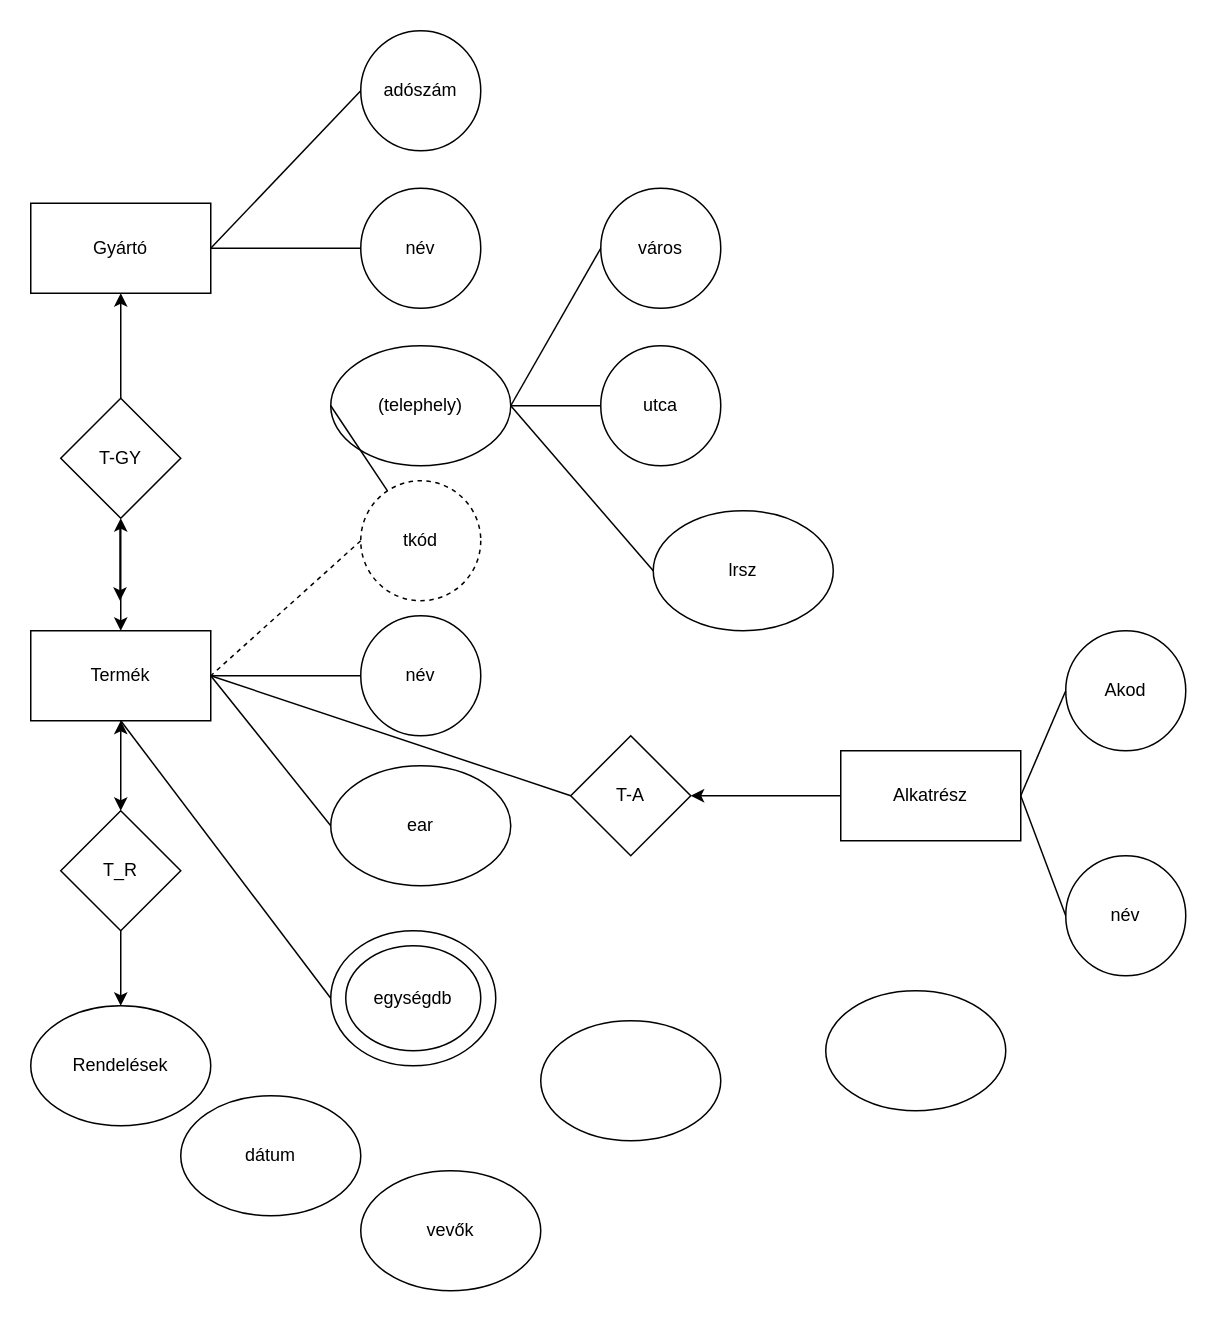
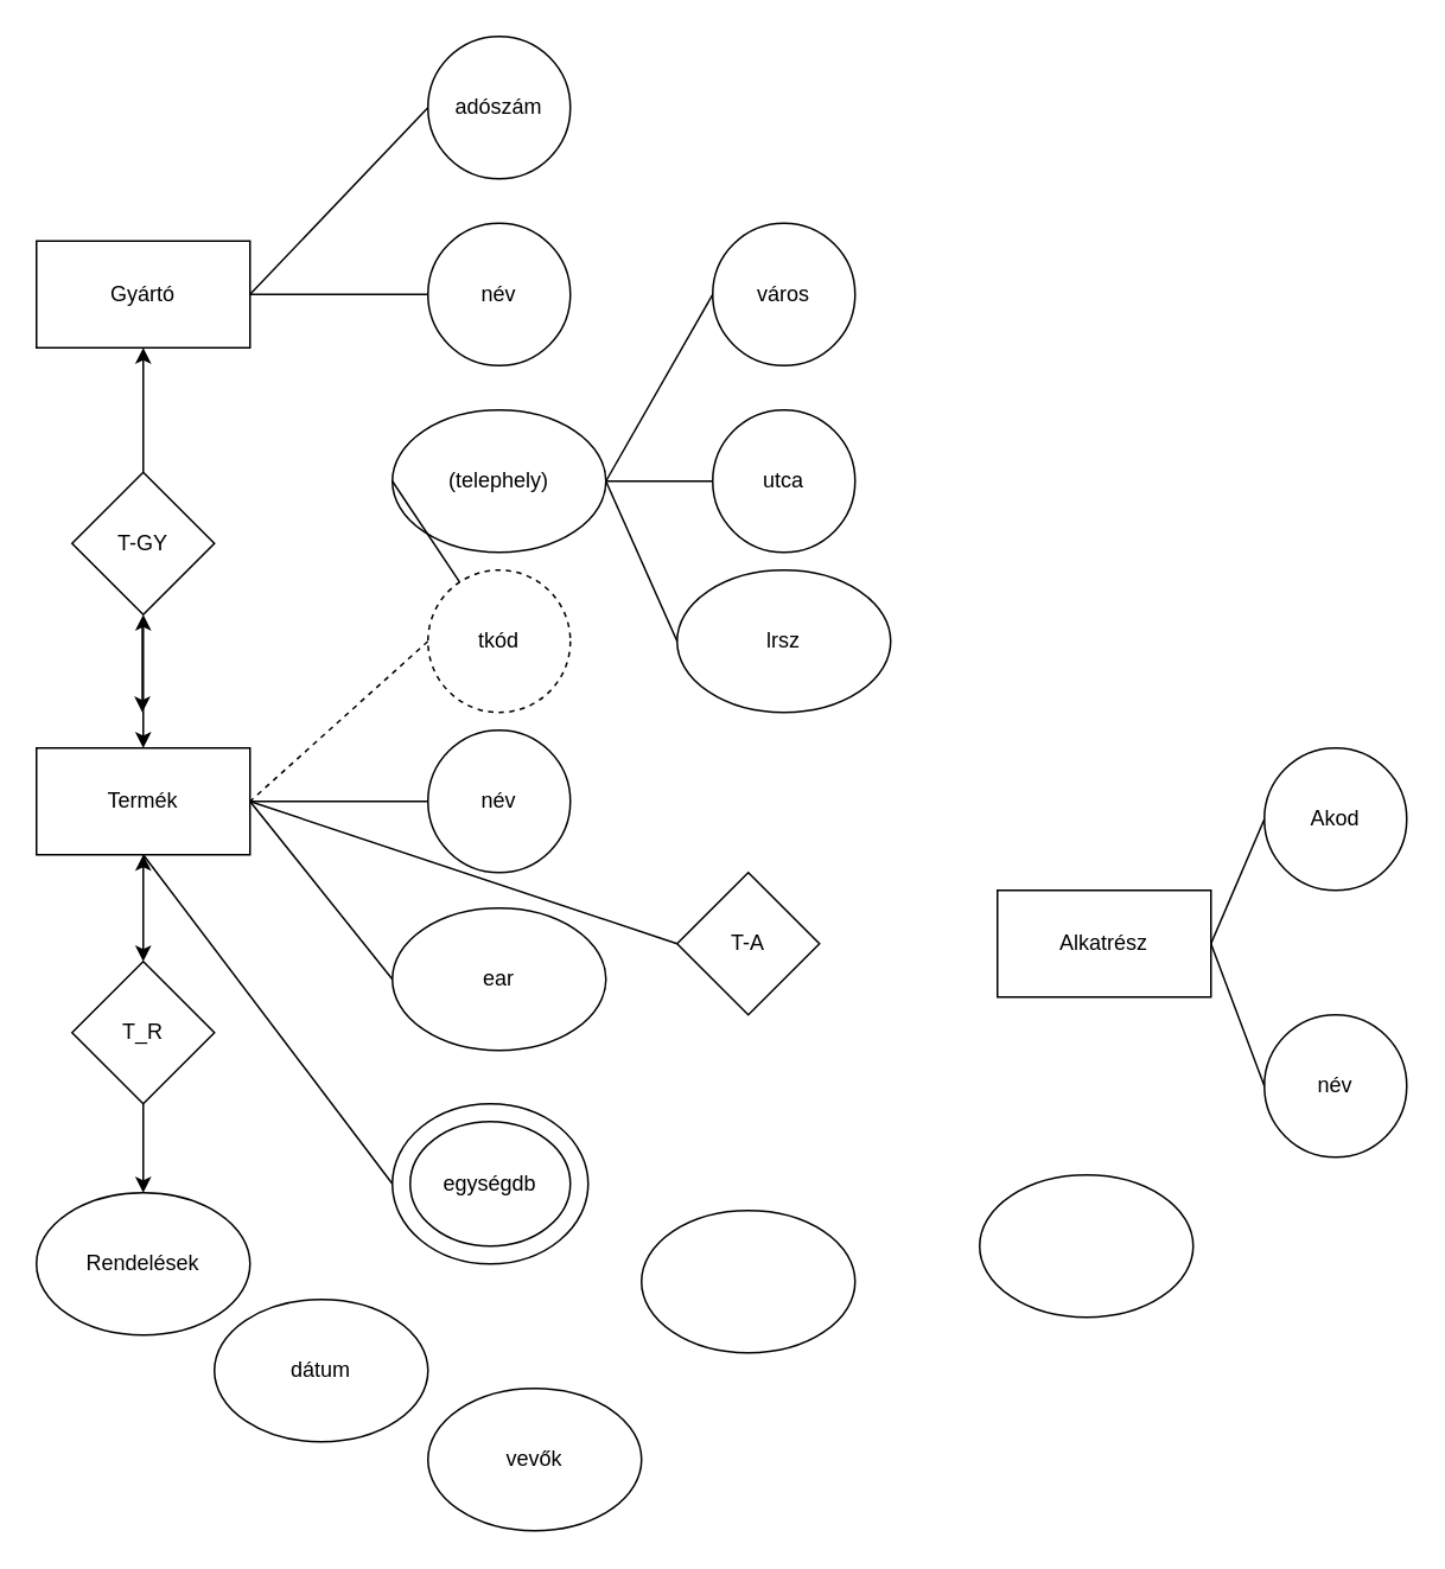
  <mxCell id="0" />
  <mxCell id="1" parent="0" />
  <mxCell id="2" value="Gyártó" style="rounded=0;whiteSpace=wrap;html=1;" parent="1" vertex="1"><mxGeometry x="20" y="135" width="120" height="60" as="geometry" /></mxCell>
  <mxCell id="3" value="Termék" style="rounded=0;whiteSpace=wrap;html=1;" parent="1" vertex="1"><mxGeometry x="20" y="420" width="120" height="60" as="geometry" /></mxCell>
  <mxCell id="4" style="edgeStyle=orthogonalEdgeStyle;rounded=0;orthogonalLoop=1;jettySize=auto;html=1;exitX=0.5;exitY=0;exitDx=0;exitDy=0;entryX=0.5;entryY=1;entryDx=0;entryDy=0;" parent="1" source="5" target="2" edge="1"><mxGeometry relative="1" as="geometry"><mxPoint x="80" y="200" as="targetPoint" /></mxGeometry></mxCell>
  <mxCell id="5" value="T-GY" style="rhombus;whiteSpace=wrap;html=1;" parent="1" vertex="1"><mxGeometry x="40" y="265" width="80" height="80" as="geometry" /></mxCell>
  <mxCell id="6" value="" style="endArrow=classic;startArrow=classic;html=1;rounded=0;entryX=0.5;entryY=1;entryDx=0;entryDy=0;exitX=0.5;exitY=0;exitDx=0;exitDy=0;" parent="1" source="3" target="5" edge="1"><mxGeometry width="50" height="50" relative="1" as="geometry"><mxPoint x="350" y="450" as="sourcePoint" /><mxPoint x="400" y="400" as="targetPoint" /></mxGeometry></mxCell>
  <mxCell id="7" value="tkód&lt;br&gt;" style="ellipse;whiteSpace=wrap;html=1;dashed=1;" parent="1" vertex="1"><mxGeometry x="240" y="320" width="80" height="80" as="geometry" /></mxCell>
  <mxCell id="8" value="név" style="ellipse;whiteSpace=wrap;html=1;" parent="1" vertex="1"><mxGeometry x="240" y="125" width="80" height="80" as="geometry" /></mxCell>
  <mxCell id="9" value="ear" style="ellipse;whiteSpace=wrap;html=1;" parent="1" vertex="1"><mxGeometry x="220" y="510" width="120" height="80" as="geometry" /></mxCell>
  <mxCell id="10" value="(telephely)" style="ellipse;whiteSpace=wrap;html=1;" parent="1" vertex="1"><mxGeometry x="220" y="230" width="120" height="80" as="geometry" /></mxCell>
  <mxCell id="11" value="adószám" style="ellipse;whiteSpace=wrap;html=1;" parent="1" vertex="1"><mxGeometry x="240" y="20" width="80" height="80" as="geometry" /></mxCell>
  <mxCell id="12" value="név" style="ellipse;whiteSpace=wrap;html=1;" parent="1" vertex="1"><mxGeometry x="240" y="410" width="80" height="80" as="geometry" /></mxCell>
  <mxCell id="13" value="" style="endArrow=none;html=1;rounded=0;exitX=1;exitY=0.5;exitDx=0;exitDy=0;entryX=0;entryY=0.5;entryDx=0;entryDy=0;" parent="1" source="2" target="11" edge="1"><mxGeometry width="50" height="50" relative="1" as="geometry"><mxPoint x="350" y="450" as="sourcePoint" /><mxPoint x="400" y="400" as="targetPoint" /></mxGeometry></mxCell>
  <mxCell id="14" value="" style="endArrow=none;html=1;rounded=0;entryX=1;entryY=0.5;entryDx=0;entryDy=0;exitX=0;exitY=0.5;exitDx=0;exitDy=0;" parent="1" source="8" target="2" edge="1"><mxGeometry width="50" height="50" relative="1" as="geometry"><mxPoint x="350" y="450" as="sourcePoint" /><mxPoint x="400" y="400" as="targetPoint" /></mxGeometry></mxCell>
  <mxCell id="15" value="" style="endArrow=none;html=1;rounded=0;exitX=0;exitY=0.5;exitDx=0;exitDy=0;" parent="1" source="10" target="7" edge="1"><mxGeometry width="50" height="50" relative="1" as="geometry"><mxPoint x="350" y="450" as="sourcePoint" /><mxPoint x="400" y="400" as="targetPoint" /></mxGeometry></mxCell>
  <mxCell id="16" value="" style="endArrow=classic;html=1;rounded=0;" parent="1" edge="1"><mxGeometry width="50" height="50" relative="1" as="geometry"><mxPoint x="79.5" y="350" as="sourcePoint" /><mxPoint x="79.5" y="400" as="targetPoint" /></mxGeometry></mxCell>
  <mxCell id="17" value="" style="endArrow=none;html=1;rounded=0;exitX=0;exitY=0.5;exitDx=0;exitDy=0;entryX=1;entryY=0.5;entryDx=0;entryDy=0;dashed=1;" parent="1" source="7" target="3" edge="1"><mxGeometry width="50" height="50" relative="1" as="geometry"><mxPoint x="350" y="450" as="sourcePoint" /><mxPoint x="400" y="400" as="targetPoint" /></mxGeometry></mxCell>
  <mxCell id="18" value="" style="endArrow=none;html=1;rounded=0;exitX=1;exitY=0.5;exitDx=0;exitDy=0;entryX=0;entryY=0.5;entryDx=0;entryDy=0;" parent="1" source="3" target="12" edge="1"><mxGeometry width="50" height="50" relative="1" as="geometry"><mxPoint x="350" y="450" as="sourcePoint" /><mxPoint x="400" y="400" as="targetPoint" /></mxGeometry></mxCell>
  <mxCell id="19" value="" style="endArrow=none;html=1;rounded=0;exitX=1;exitY=0.5;exitDx=0;exitDy=0;entryX=0;entryY=0.5;entryDx=0;entryDy=0;" parent="1" source="3" target="9" edge="1"><mxGeometry width="50" height="50" relative="1" as="geometry"><mxPoint x="350" y="450" as="sourcePoint" /><mxPoint x="400" y="400" as="targetPoint" /></mxGeometry></mxCell>
- <mxCell id="20" value="lrsz" style="ellipse;whiteSpace=wrap;html=1;" parent="1" vertex="1"><mxGeometry x="435" y="340" width="120" height="80" as="geometry" /></mxCell>
+ <mxCell id="20" value="lrsz" style="ellipse;whiteSpace=wrap;html=1;" parent="1" vertex="1"><mxGeometry x="380" y="320" width="120" height="80" as="geometry" /></mxCell>
  <mxCell id="21" value="utca" style="ellipse;whiteSpace=wrap;html=1;" parent="1" vertex="1"><mxGeometry x="400" y="230" width="80" height="80" as="geometry" /></mxCell>
  <mxCell id="22" value="város" style="ellipse;whiteSpace=wrap;html=1;" parent="1" vertex="1"><mxGeometry x="400" y="125" width="80" height="80" as="geometry" /></mxCell>
  <mxCell id="23" value="" style="endArrow=none;html=1;rounded=0;exitX=1;exitY=0.5;exitDx=0;exitDy=0;entryX=0;entryY=0.5;entryDx=0;entryDy=0;" parent="1" source="10" target="22" edge="1"><mxGeometry width="50" height="50" relative="1" as="geometry"><mxPoint x="350" y="450" as="sourcePoint" /><mxPoint x="400" y="400" as="targetPoint" /></mxGeometry></mxCell>
  <mxCell id="24" value="" style="endArrow=none;html=1;rounded=0;entryX=0;entryY=0.5;entryDx=0;entryDy=0;exitX=1;exitY=0.5;exitDx=0;exitDy=0;" parent="1" source="10" target="21" edge="1"><mxGeometry width="50" height="50" relative="1" as="geometry"><mxPoint x="350" y="450" as="sourcePoint" /><mxPoint x="400" y="400" as="targetPoint" /></mxGeometry></mxCell>
  <mxCell id="25" value="" style="endArrow=none;html=1;rounded=0;exitX=0;exitY=0.5;exitDx=0;exitDy=0;entryX=1;entryY=0.5;entryDx=0;entryDy=0;" parent="1" source="20" target="10" edge="1"><mxGeometry width="50" height="50" relative="1" as="geometry"><mxPoint x="350" y="450" as="sourcePoint" /><mxPoint x="400" y="400" as="targetPoint" /></mxGeometry></mxCell>
  <mxCell id="26" value="" style="ellipse;whiteSpace=wrap;html=1;" parent="1" vertex="1"><mxGeometry x="220" y="620" width="110" height="90" as="geometry" /></mxCell>
  <mxCell id="27" value="" style="endArrow=none;html=1;rounded=0;exitX=0.5;exitY=1;exitDx=0;exitDy=0;entryX=0;entryY=0.5;entryDx=0;entryDy=0;" parent="1" source="3" target="26" edge="1"><mxGeometry width="50" height="50" relative="1" as="geometry"><mxPoint x="350" y="410" as="sourcePoint" /><mxPoint x="400" y="360" as="targetPoint" /></mxGeometry></mxCell>
  <mxCell id="28" value="egységdb" style="ellipse;whiteSpace=wrap;html=1;" parent="1" vertex="1"><mxGeometry x="230" y="630" width="90" height="70" as="geometry" /></mxCell>
  <mxCell id="29" value="T-A" style="rhombus;whiteSpace=wrap;html=1;" parent="1" vertex="1"><mxGeometry x="380" y="490" width="80" height="80" as="geometry" /></mxCell>
  <mxCell id="30" value="Alkatrész" style="whiteSpace=wrap;html=1;" parent="1" vertex="1"><mxGeometry x="560" y="500" width="120" height="60" as="geometry" /></mxCell>
  <mxCell id="31" value="" style="endArrow=none;html=1;rounded=0;exitX=0;exitY=0.5;exitDx=0;exitDy=0;" parent="1" source="29" edge="1"><mxGeometry width="50" height="50" relative="1" as="geometry"><mxPoint x="360" y="410" as="sourcePoint" /><mxPoint x="140" y="450" as="targetPoint" /></mxGeometry></mxCell>
- <mxCell id="32" value="" style="endArrow=classic;html=1;rounded=0;exitX=0;exitY=0.5;exitDx=0;exitDy=0;entryX=1;entryY=0.5;entryDx=0;entryDy=0;" parent="1" source="30" target="29" edge="1"><mxGeometry width="50" height="50" relative="1" as="geometry"><mxPoint x="89.5" y="360" as="sourcePoint" /><mxPoint x="89.5" y="410" as="targetPoint" /></mxGeometry></mxCell>
  <mxCell id="33" value="Akod" style="ellipse;whiteSpace=wrap;html=1;" parent="1" vertex="1"><mxGeometry x="710" y="420" width="80" height="80" as="geometry" /></mxCell>
  <mxCell id="34" value="név" style="ellipse;whiteSpace=wrap;html=1;" parent="1" vertex="1"><mxGeometry x="710" y="570" width="80" height="80" as="geometry" /></mxCell>
  <mxCell id="35" value="" style="endArrow=none;html=1;rounded=0;exitX=0;exitY=0.5;exitDx=0;exitDy=0;entryX=1;entryY=0.5;entryDx=0;entryDy=0;" parent="1" source="33" target="30" edge="1"><mxGeometry width="50" height="50" relative="1" as="geometry"><mxPoint x="350" y="390" as="sourcePoint" /><mxPoint x="400" y="340" as="targetPoint" /></mxGeometry></mxCell>
  <mxCell id="36" value="" style="endArrow=none;html=1;rounded=0;exitX=0;exitY=0.5;exitDx=0;exitDy=0;entryX=1;entryY=0.5;entryDx=0;entryDy=0;" parent="1" source="34" target="30" edge="1"><mxGeometry width="50" height="50" relative="1" as="geometry"><mxPoint x="350" y="390" as="sourcePoint" /><mxPoint x="400" y="340" as="targetPoint" /></mxGeometry></mxCell>
  <mxCell id="37" value="Rendelések" style="ellipse;whiteSpace=wrap;html=1;" parent="1" vertex="1"><mxGeometry x="20" y="670" width="120" height="80" as="geometry" /></mxCell>
  <mxCell id="38" value="T_R" style="rhombus;whiteSpace=wrap;html=1;" parent="1" vertex="1"><mxGeometry x="40" y="540" width="80" height="80" as="geometry" /></mxCell>
  <mxCell id="39" value="" style="endArrow=classic;html=1;rounded=0;exitX=0.5;exitY=1;exitDx=0;exitDy=0;entryX=0.5;entryY=0;entryDx=0;entryDy=0;" parent="1" source="38" target="37" edge="1"><mxGeometry width="50" height="50" relative="1" as="geometry"><mxPoint x="340" y="560" as="sourcePoint" /><mxPoint x="390" y="510" as="targetPoint" /></mxGeometry></mxCell>
  <mxCell id="40" value="" style="endArrow=classic;startArrow=classic;html=1;rounded=0;exitX=0.5;exitY=1;exitDx=0;exitDy=0;entryX=0.5;entryY=0;entryDx=0;entryDy=0;" parent="1" source="3" target="38" edge="1"><mxGeometry width="50" height="50" relative="1" as="geometry"><mxPoint x="340" y="460" as="sourcePoint" /><mxPoint x="390" y="410" as="targetPoint" /></mxGeometry></mxCell>
  <mxCell id="41" value="dátum" style="ellipse;whiteSpace=wrap;html=1;" parent="1" vertex="1"><mxGeometry x="120" y="730" width="120" height="80" as="geometry" /></mxCell>
  <mxCell id="42" value="vevők" style="ellipse;whiteSpace=wrap;html=1;" parent="1" vertex="1"><mxGeometry x="240" y="780" width="120" height="80" as="geometry" /></mxCell>
  <mxCell id="43" value="" style="ellipse;whiteSpace=wrap;html=1;" parent="1" vertex="1"><mxGeometry x="360" y="680" width="120" height="80" as="geometry" /></mxCell>
  <mxCell id="44" value="" style="ellipse;whiteSpace=wrap;html=1;" parent="1" vertex="1"><mxGeometry x="550" y="660" width="120" height="80" as="geometry" /></mxCell>
